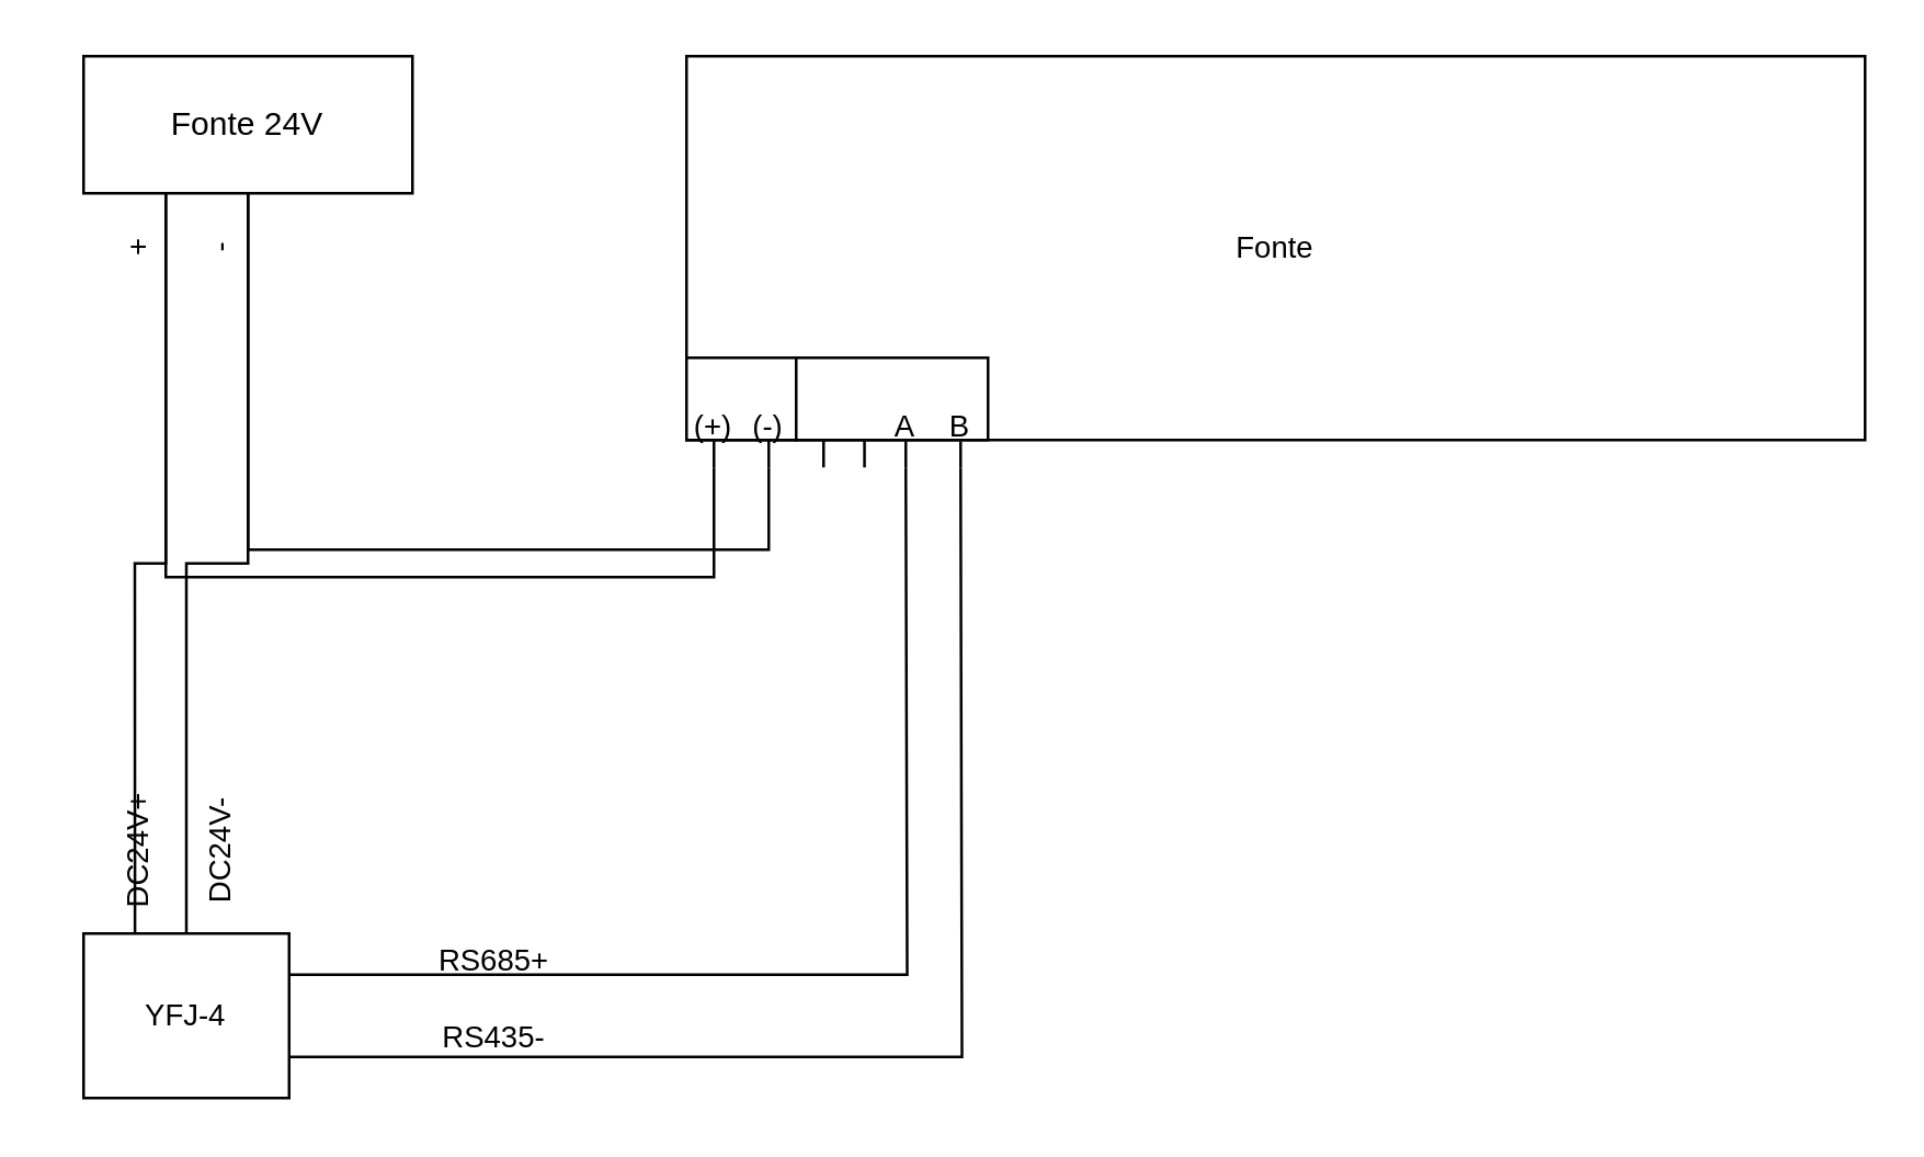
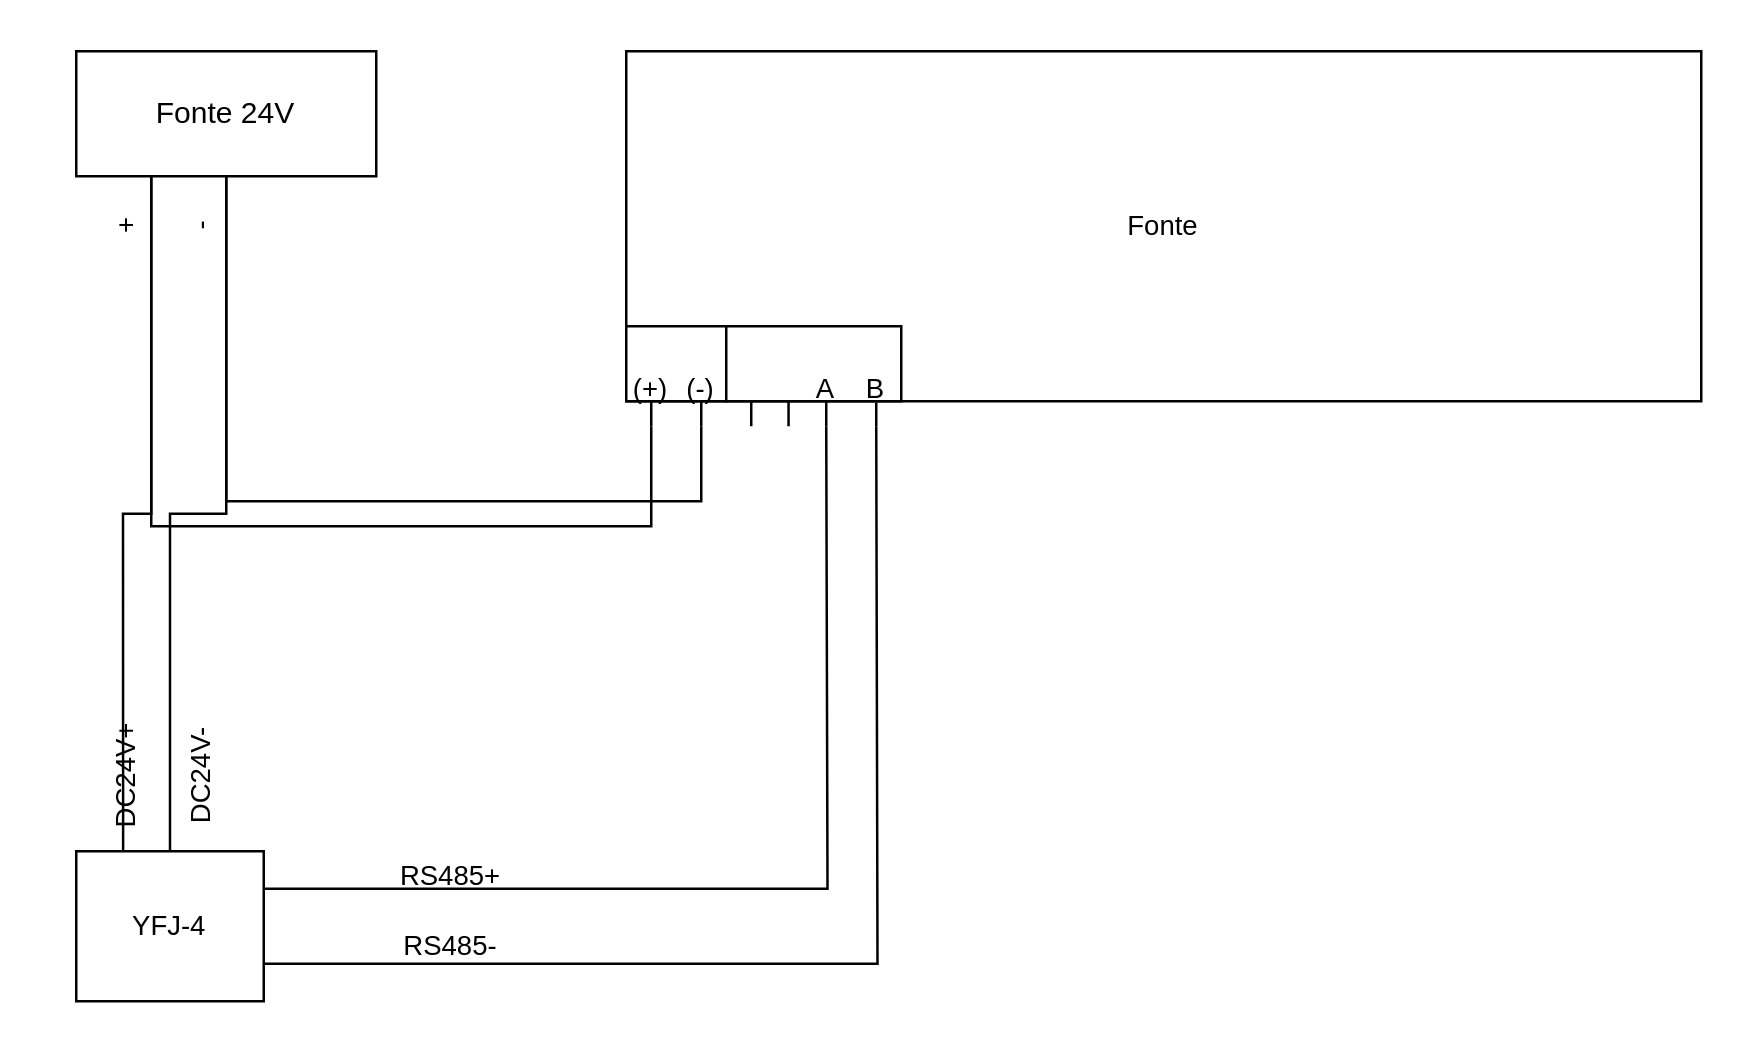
  <mxCell id="0" />
  <mxCell id="1" parent="0" />
  <mxCell id="2" style="edgeStyle=orthogonalEdgeStyle;shape=connector;rounded=0;html=1;exitX=0.5;exitY=1;exitDx=0;exitDy=0;entryX=0.5;entryY=0;entryDx=0;entryDy=0;labelBackgroundColor=default;strokeColor=default;fontFamily=Helvetica;fontSize=11;fontColor=default;endArrow=none;endFill=0;" edge="1" parent="1" source="5" target="10"><mxGeometry relative="1" as="geometry" /></mxCell>
  <mxCell id="3" style="edgeStyle=orthogonalEdgeStyle;shape=connector;rounded=0;html=1;exitX=0.25;exitY=1;exitDx=0;exitDy=0;labelBackgroundColor=default;strokeColor=default;fontFamily=Helvetica;fontSize=11;fontColor=default;endArrow=none;endFill=0;" edge="1" parent="1" source="5"><mxGeometry relative="1" as="geometry"><mxPoint x="260" y="170" as="targetPoint" /><Array as="points"><mxPoint x="60" y="210" /><mxPoint x="260" y="210" /></Array></mxGeometry></mxCell>
  <mxCell id="4" style="edgeStyle=orthogonalEdgeStyle;shape=connector;rounded=0;html=1;exitX=0.5;exitY=1;exitDx=0;exitDy=0;labelBackgroundColor=default;strokeColor=default;fontFamily=Helvetica;fontSize=11;fontColor=default;endArrow=none;endFill=0;" edge="1" parent="1" source="5"><mxGeometry relative="1" as="geometry"><mxPoint x="280" y="170" as="targetPoint" /><Array as="points"><mxPoint x="90" y="200" /><mxPoint x="280" y="200" /></Array></mxGeometry></mxCell>
  <mxCell id="5" value="Fonte 24V" style="whiteSpace=wrap;html=1;" vertex="1" parent="1"><mxGeometry x="30" y="20" width="120" height="50" as="geometry" /></mxCell>
  <mxCell id="6" value="Fonte" style="whiteSpace=wrap;html=1;fontFamily=Helvetica;fontSize=11;fontColor=default;" vertex="1" parent="1"><mxGeometry x="250" y="20" width="430" height="140" as="geometry" /></mxCell>
  <mxCell id="7" style="edgeStyle=orthogonalEdgeStyle;shape=connector;rounded=0;html=1;exitX=0.25;exitY=0;exitDx=0;exitDy=0;entryX=0.25;entryY=1;entryDx=0;entryDy=0;labelBackgroundColor=default;strokeColor=default;fontFamily=Helvetica;fontSize=11;fontColor=default;endArrow=none;endFill=0;" edge="1" parent="1" source="10" target="5"><mxGeometry relative="1" as="geometry" /></mxCell>
  <mxCell id="8" style="edgeStyle=orthogonalEdgeStyle;shape=connector;rounded=0;html=1;exitX=1;exitY=0.25;exitDx=0;exitDy=0;labelBackgroundColor=default;strokeColor=default;fontFamily=Helvetica;fontSize=11;fontColor=default;endArrow=none;endFill=0;" edge="1" parent="1" source="10"><mxGeometry relative="1" as="geometry"><mxPoint x="330" y="170" as="targetPoint" /></mxGeometry></mxCell>
  <mxCell id="9" style="edgeStyle=orthogonalEdgeStyle;shape=connector;rounded=0;html=1;exitX=1;exitY=0.75;exitDx=0;exitDy=0;labelBackgroundColor=default;strokeColor=default;fontFamily=Helvetica;fontSize=11;fontColor=default;endArrow=none;endFill=0;" edge="1" parent="1" source="10"><mxGeometry relative="1" as="geometry"><mxPoint x="350" y="170" as="targetPoint" /></mxGeometry></mxCell>
  <mxCell id="10" value="YFJ-4" style="whiteSpace=wrap;html=1;fontFamily=Helvetica;fontSize=11;fontColor=default;" vertex="1" parent="1"><mxGeometry x="30" y="340" width="75" height="60" as="geometry" /></mxCell>
  <mxCell id="11" value="" style="whiteSpace=wrap;html=1;fontFamily=Helvetica;fontSize=11;fontColor=default;" vertex="1" parent="1"><mxGeometry x="250" y="130" width="40" height="30" as="geometry" /></mxCell>
  <mxCell id="12" value="" style="edgeStyle=none;orthogonalLoop=1;jettySize=auto;html=1;rounded=0;labelBackgroundColor=default;strokeColor=default;fontFamily=Helvetica;fontSize=11;fontColor=default;endArrow=none;endFill=0;shape=connector;" edge="1" parent="1"><mxGeometry width="80" relative="1" as="geometry"><mxPoint x="260" y="170" as="sourcePoint" /><mxPoint x="260" y="160" as="targetPoint" /><Array as="points" /></mxGeometry></mxCell>
  <mxCell id="13" value="" style="whiteSpace=wrap;html=1;fontFamily=Helvetica;fontSize=11;fontColor=default;" vertex="1" parent="1"><mxGeometry x="290" y="130" width="70" height="30" as="geometry" /></mxCell>
  <mxCell id="14" value="" style="edgeStyle=none;orthogonalLoop=1;jettySize=auto;html=1;rounded=0;labelBackgroundColor=default;strokeColor=default;fontFamily=Helvetica;fontSize=11;fontColor=default;endArrow=none;endFill=0;shape=connector;" edge="1" parent="1"><mxGeometry width="80" relative="1" as="geometry"><mxPoint x="300" y="170" as="sourcePoint" /><mxPoint x="300" y="160" as="targetPoint" /><Array as="points" /></mxGeometry></mxCell>
  <mxCell id="15" value="" style="edgeStyle=none;orthogonalLoop=1;jettySize=auto;html=1;rounded=0;labelBackgroundColor=default;strokeColor=default;fontFamily=Helvetica;fontSize=11;fontColor=default;endArrow=none;endFill=0;shape=connector;" edge="1" parent="1"><mxGeometry width="80" relative="1" as="geometry"><mxPoint x="314.92" y="170" as="sourcePoint" /><mxPoint x="314.92" y="160" as="targetPoint" /><Array as="points" /></mxGeometry></mxCell>
  <mxCell id="16" value="" style="edgeStyle=none;orthogonalLoop=1;jettySize=auto;html=1;rounded=0;labelBackgroundColor=default;strokeColor=default;fontFamily=Helvetica;fontSize=11;fontColor=default;endArrow=none;endFill=0;shape=connector;" edge="1" parent="1"><mxGeometry width="80" relative="1" as="geometry"><mxPoint x="330" y="170" as="sourcePoint" /><mxPoint x="330" y="160" as="targetPoint" /><Array as="points" /></mxGeometry></mxCell>
  <mxCell id="17" value="" style="edgeStyle=none;orthogonalLoop=1;jettySize=auto;html=1;rounded=0;labelBackgroundColor=default;strokeColor=default;fontFamily=Helvetica;fontSize=11;fontColor=default;endArrow=none;endFill=0;shape=connector;" edge="1" parent="1"><mxGeometry width="80" relative="1" as="geometry"><mxPoint x="280" y="170" as="sourcePoint" /><mxPoint x="280" y="160" as="targetPoint" /><Array as="points" /></mxGeometry></mxCell>
  <mxCell id="18" value="" style="edgeStyle=none;orthogonalLoop=1;jettySize=auto;html=1;rounded=0;labelBackgroundColor=default;strokeColor=default;fontFamily=Helvetica;fontSize=11;fontColor=default;endArrow=none;endFill=0;shape=connector;entryX=0.857;entryY=1.017;entryDx=0;entryDy=0;entryPerimeter=0;" edge="1" parent="1" target="13"><mxGeometry width="80" relative="1" as="geometry"><mxPoint x="350" y="170" as="sourcePoint" /><mxPoint x="430" y="170" as="targetPoint" /><Array as="points" /></mxGeometry></mxCell>
  <mxCell id="19" value="A" style="text;strokeColor=none;align=center;fillColor=none;html=1;verticalAlign=middle;whiteSpace=wrap;rounded=0;fontFamily=Helvetica;fontSize=11;fontColor=default;" vertex="1" parent="1"><mxGeometry x="300" y="140" width="60" height="30" as="geometry" /></mxCell>
  <mxCell id="20" value="B" style="text;strokeColor=none;align=center;fillColor=none;html=1;verticalAlign=middle;whiteSpace=wrap;rounded=0;fontFamily=Helvetica;fontSize=11;fontColor=default;" vertex="1" parent="1"><mxGeometry x="320" y="140" width="60" height="30" as="geometry" /></mxCell>
  <mxCell id="21" value="(+)" style="text;strokeColor=none;align=center;fillColor=none;html=1;verticalAlign=middle;whiteSpace=wrap;rounded=0;fontFamily=Helvetica;fontSize=11;fontColor=default;" vertex="1" parent="1"><mxGeometry x="230" y="140" width="60" height="30" as="geometry" /></mxCell>
  <mxCell id="22" value="(-)" style="text;strokeColor=none;align=center;fillColor=none;html=1;verticalAlign=middle;whiteSpace=wrap;rounded=0;fontFamily=Helvetica;fontSize=11;fontColor=default;" vertex="1" parent="1"><mxGeometry x="250" y="140" width="60" height="30" as="geometry" /></mxCell>
- <mxCell id="23" value="RS685+" style="text;strokeColor=none;align=center;fillColor=none;html=1;verticalAlign=middle;whiteSpace=wrap;rounded=0;fontFamily=Helvetica;fontSize=11;fontColor=default;" vertex="1" parent="1"><mxGeometry x="150" y="340" width="60" height="20" as="geometry" /></mxCell>
- <mxCell id="24" value="RS435-" style="text;strokeColor=none;align=center;fillColor=none;html=1;verticalAlign=middle;whiteSpace=wrap;rounded=0;fontFamily=Helvetica;fontSize=11;fontColor=default;" vertex="1" parent="1"><mxGeometry x="150" y="370" width="60" height="15" as="geometry" /></mxCell>
+ <mxCell id="23" value="RS485+" style="text;strokeColor=none;align=center;fillColor=none;html=1;verticalAlign=middle;whiteSpace=wrap;rounded=0;fontFamily=Helvetica;fontSize=11;fontColor=default;" vertex="1" parent="1"><mxGeometry x="150" y="340" width="60" height="20" as="geometry" /></mxCell>
+ <mxCell id="24" value="RS485-" style="text;strokeColor=none;align=center;fillColor=none;html=1;verticalAlign=middle;whiteSpace=wrap;rounded=0;fontFamily=Helvetica;fontSize=11;fontColor=default;" vertex="1" parent="1"><mxGeometry x="150" y="370" width="60" height="15" as="geometry" /></mxCell>
  <mxCell id="25" value="DC24V+" style="text;strokeColor=none;align=center;fillColor=none;html=1;verticalAlign=middle;whiteSpace=wrap;rounded=0;fontFamily=Helvetica;fontSize=11;fontColor=default;rotation=-90;" vertex="1" parent="1"><mxGeometry x="20" y="300" width="60" height="20" as="geometry" /></mxCell>
  <mxCell id="26" value="DC24V-" style="text;strokeColor=none;align=center;fillColor=none;html=1;verticalAlign=middle;whiteSpace=wrap;rounded=0;fontFamily=Helvetica;fontSize=11;fontColor=default;rotation=-90;" vertex="1" parent="1"><mxGeometry x="50" y="300" width="60" height="20" as="geometry" /></mxCell>
  <mxCell id="27" value="+" style="text;strokeColor=none;align=center;fillColor=none;html=1;verticalAlign=middle;whiteSpace=wrap;rounded=0;fontFamily=Helvetica;fontSize=11;fontColor=default;rotation=-90;" vertex="1" parent="1"><mxGeometry x="20" y="80" width="60" height="20" as="geometry" /></mxCell>
  <mxCell id="28" value="-" style="text;strokeColor=none;align=center;fillColor=none;html=1;verticalAlign=middle;whiteSpace=wrap;rounded=0;fontFamily=Helvetica;fontSize=11;fontColor=default;rotation=-90;" vertex="1" parent="1"><mxGeometry x="50" y="80" width="60" height="20" as="geometry" /></mxCell>
